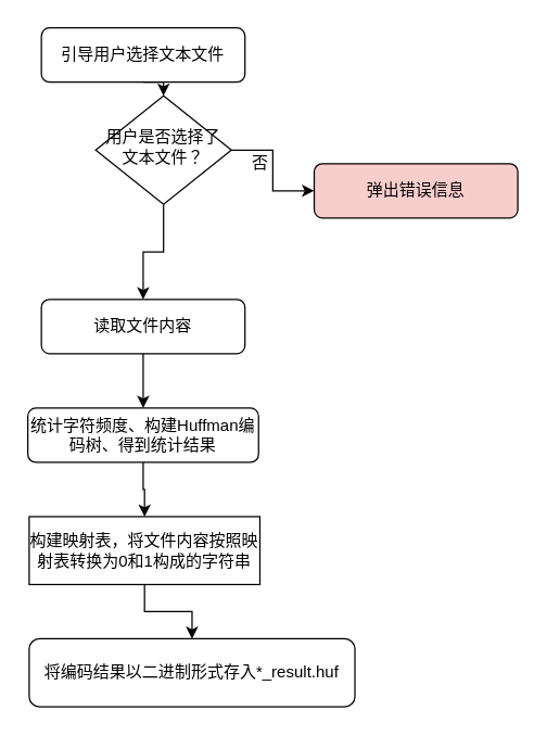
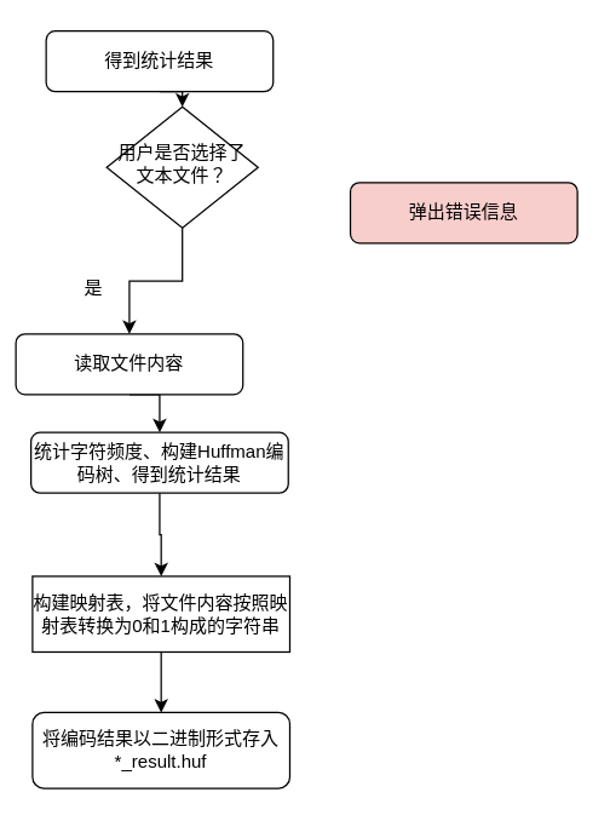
  <mxCell id="0" />
  <mxCell id="1" parent="0" />
  <mxCell id="2" style="edgeStyle=orthogonalEdgeStyle;rounded=0;orthogonalLoop=1;jettySize=auto;html=1;exitX=0.5;exitY=1;exitDx=0;exitDy=0;entryX=0.5;entryY=0;entryDx=0;entryDy=0;" parent="1" source="3" target="6" edge="1"><mxGeometry relative="1" as="geometry" /></mxCell>
- <mxCell id="3" value="引导用户选择文本文件" style="rounded=1;whiteSpace=wrap;html=1;fontSize=12;glass=0;strokeWidth=1;shadow=0;" parent="1" vertex="1"><mxGeometry x="30" y="20" width="150" height="40" as="geometry" /></mxCell>
- <mxCell id="4" style="edgeStyle=orthogonalEdgeStyle;rounded=0;orthogonalLoop=1;jettySize=auto;html=1;exitX=1;exitY=0.5;exitDx=0;exitDy=0;" parent="1" source="6" target="7" edge="1"><mxGeometry relative="1" as="geometry" /></mxCell>
+ <mxCell id="3" value="得到统计结果" style="rounded=1;whiteSpace=wrap;html=1;fontSize=12;glass=0;strokeWidth=1;shadow=0;" parent="1" vertex="1"><mxGeometry x="30" y="20" width="150" height="40" as="geometry" /></mxCell>
  <mxCell id="5" style="edgeStyle=orthogonalEdgeStyle;rounded=0;orthogonalLoop=1;jettySize=auto;html=1;exitX=0.5;exitY=1;exitDx=0;exitDy=0;entryX=0.5;entryY=0;entryDx=0;entryDy=0;" parent="1" source="6" target="9" edge="1"><mxGeometry relative="1" as="geometry" /></mxCell>
  <mxCell id="6" value="用户是否选择了文本文件？" style="rhombus;whiteSpace=wrap;html=1;shadow=0;fontFamily=Helvetica;fontSize=12;align=center;strokeWidth=1;spacing=6;spacingTop=-4;" parent="1" vertex="1"><mxGeometry x="70" y="70" width="100" height="80" as="geometry" /></mxCell>
  <mxCell id="7" value="弹出错误信息" style="rounded=1;whiteSpace=wrap;html=1;fontSize=12;glass=0;strokeWidth=1;shadow=0;fillColor=#f8cecc;" parent="1" vertex="1"><mxGeometry x="231" y="120" width="150" height="40" as="geometry" /></mxCell>
  <mxCell id="8" style="edgeStyle=orthogonalEdgeStyle;rounded=0;orthogonalLoop=1;jettySize=auto;html=1;exitX=0.5;exitY=1;exitDx=0;exitDy=0;entryX=0.5;entryY=0;entryDx=0;entryDy=0;" parent="1" source="9" target="11" edge="1"><mxGeometry relative="1" as="geometry" /></mxCell>
- <mxCell id="9" value="读取文件内容" style="rounded=1;whiteSpace=wrap;html=1;fontSize=12;glass=0;strokeWidth=1;shadow=0;" parent="1" vertex="1"><mxGeometry x="30" y="220" width="150" height="40" as="geometry" /></mxCell>
+ <mxCell id="9" value="读取文件内容" style="rounded=1;whiteSpace=wrap;html=1;fontSize=12;glass=0;strokeWidth=1;shadow=0;" parent="1" vertex="1"><mxGeometry x="10" y="220" width="150" height="40" as="geometry" /></mxCell>
  <mxCell id="10" style="edgeStyle=orthogonalEdgeStyle;rounded=0;orthogonalLoop=1;jettySize=auto;html=1;exitX=0.5;exitY=1;exitDx=0;exitDy=0;entryX=0.5;entryY=0;entryDx=0;entryDy=0;" parent="1" source="11" target="13" edge="1"><mxGeometry relative="1" as="geometry" /></mxCell>
- <mxCell id="11" value="统计字符频度、构建Huffman编码树、得到统计结果" style="rounded=1;whiteSpace=wrap;html=1;fontSize=12;glass=0;strokeWidth=1;shadow=0;" parent="1" vertex="1"><mxGeometry x="20" y="300" width="170" height="40" as="geometry" /></mxCell>
+ <mxCell id="11" value="统计字符频度、构建Huffman编码树、得到统计结果" style="rounded=1;whiteSpace=wrap;html=1;fontSize=12;glass=0;strokeWidth=1;shadow=0;" parent="1" vertex="1"><mxGeometry x="20" y="285" width="170" height="40" as="geometry" /></mxCell>
  <mxCell id="12" style="edgeStyle=orthogonalEdgeStyle;rounded=0;orthogonalLoop=1;jettySize=auto;html=1;exitX=0.5;exitY=1;exitDx=0;exitDy=0;entryX=0.5;entryY=0;entryDx=0;entryDy=0;" parent="1" source="13" target="14" edge="1"><mxGeometry relative="1" as="geometry" /></mxCell>
  <mxCell id="13" value="构建映射表，将文件内容按照映射表转换为0和1构成的字符串" style="whiteSpace=wrap;html=1;fontSize=12;glass=0;strokeWidth=1;shadow=0;rounded=0;" parent="1" vertex="1"><mxGeometry x="21" y="380" width="170" height="50" as="geometry" /></mxCell>
- <mxCell id="14" value="将编码结果以二进制形式存入*_result.huf" style="rounded=1;whiteSpace=wrap;html=1;fontSize=12;glass=0;strokeWidth=1;shadow=0;" parent="1" vertex="1"><mxGeometry x="21" y="470" width="240" height="50" as="geometry" /></mxCell>
- <mxCell id="15" value="否" style="text;html=1;align=center;verticalAlign=middle;resizable=0;points=[];autosize=1;strokeColor=none;fillColor=none;" vertex="1" parent="1"><mxGeometry x="176" y="110" width="30" height="20" as="geometry" /></mxCell>
+ <mxCell id="14" value="将编码结果以二进制形式存入*_result.huf" style="rounded=1;whiteSpace=wrap;html=1;fontSize=12;glass=0;strokeWidth=1;shadow=0;" parent="1" vertex="1"><mxGeometry x="21" y="470" width="170" height="50" as="geometry" /></mxCell>
+ <mxCell id="16" value="是" style="text;html=1;align=center;verticalAlign=middle;resizable=0;points=[];autosize=1;strokeColor=none;fillColor=none;" vertex="1" parent="1"><mxGeometry x="46" y="180" width="30" height="20" as="geometry" /></mxCell>
